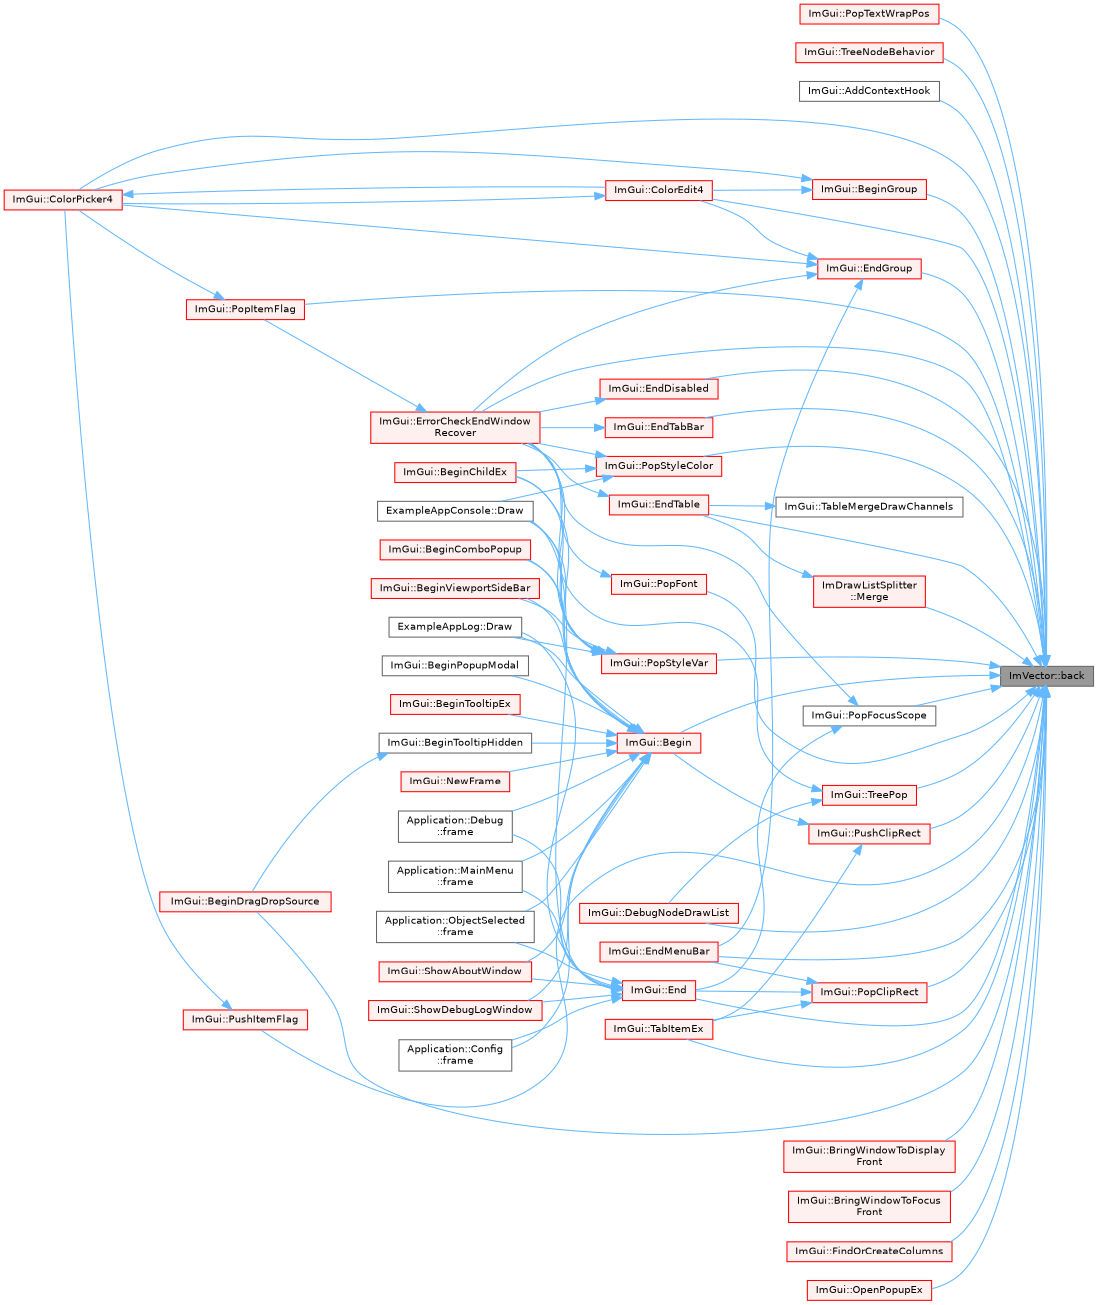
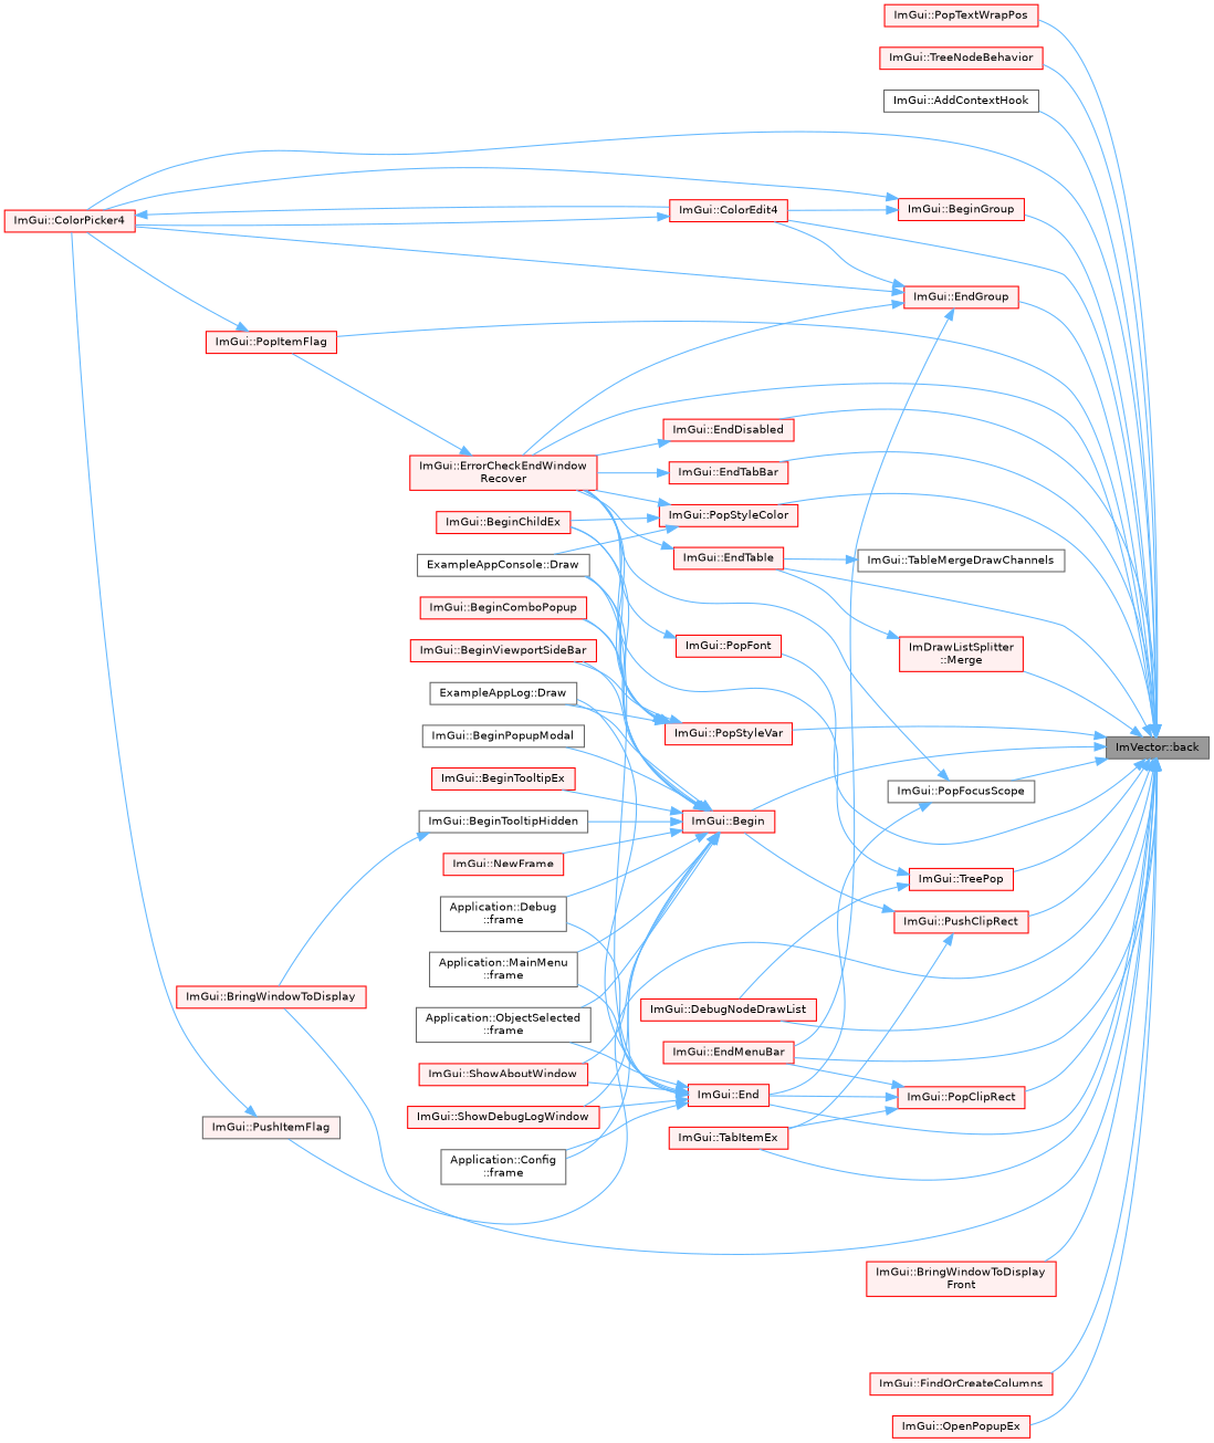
  digraph {
    rankdir=RL
    node [color=red fillcolor="#FFF0F0" fontname=Helvetica fontsize=10 shape=box style=filled]
    edge [color=steelblue1 dir=back fontname=Helvetica fontsize=10 labelfontname=Helvetica labelfontsize=10 style=solid]
    n1 [color=gray40 fillcolor=grey60 fontcolor=black height=0.2 label="ImVector::back" width=0.4]
    n2 [color=grey40 fillcolor=white height=0.2 label="ImGui::AddContextHook" width=0.4]
    n3 [height=0.2 label="ImGui::Begin" width=0.4]
-   n4 [height=0.2 label="ImGui::BeginDragDropSource" width=0.4]
+   n4 [height=0.2 label="ImGui::BringWindowToDisplay" width=0.4]
    n5 [height=0.2 label="ImGui::BeginGroup" width=0.4]
    n6 [height=0.2 label="ImGui::ColorEdit4" width=0.4]
    n7 [height=0.2 label="ImGui::ColorPicker4" width=0.4]
    n8 [height=0.2 label="ImGui::BringWindowToDisplay\lFront" width=0.4]
-   n9 [height=0.2 label="ImGui::BringWindowToFocus\lFront" width=0.4]
    n10 [height=0.2 label="ImGui::DebugNodeDrawList" width=0.4]
    n11 [height=0.2 label="ImGui::End" width=0.4]
    n12 [height=0.2 label="ImGui::EndDisabled" width=0.4]
    n13 [height=0.2 label="ImGui::ErrorCheckEndWindow\lRecover" width=0.4]
    n14 [height=0.2 label="ImGui::EndGroup" width=0.4]
    n15 [height=0.2 label="ImGui::EndMenuBar" width=0.4]
    n16 [height=0.2 label="ImGui::EndTabBar" width=0.4]
    n17 [height=0.2 label="ImGui::EndTable" width=0.4]
    n18 [height=0.2 label="ImGui::FindOrCreateColumns" width=0.4]
    n19 [height=0.2 label="ImDrawListSplitter\l::Merge" width=0.4]
    n20 [height=0.2 label="ImGui::OpenPopupEx" width=0.4]
    n21 [height=0.2 label="ImGui::PopClipRect" width=0.4]
    n22 [height=0.2 label="ImGui::TabItemEx" width=0.4]
    n23 [color=grey40 fillcolor=white height=0.2 label="ImGui::PopFocusScope" width=0.4]
    n24 [height=0.2 label="ImGui::PopFont" width=0.4]
    n25 [height=0.2 label="ImGui::PopItemFlag" width=0.4]
    n26 [height=0.2 label="ImGui::PopStyleColor" width=0.4]
    n27 [height=0.2 label="ImGui::PopStyleVar" width=0.4]
    n28 [height=0.2 label="ImGui::PopTextWrapPos" width=0.4]
    n29 [height=0.2 label="ImGui::PushClipRect" width=0.4]
-   n30 [height=0.2 label="ImGui::PushItemFlag" width=0.4]
+   n30 [color=grey40 height=0.2 label="ImGui::PushItemFlag" width=0.4]
    n31 [height=0.2 label="ImGui::TreeNodeBehavior" width=0.4]
    n32 [height=0.2 label="ImGui::TreePop" width=0.4]
    n33 [height=0.2 label="ImGui::BeginChildEx" width=0.4]
    n34 [height=0.2 label="ImGui::BeginComboPopup" width=0.4]
    n35 [color=grey40 fillcolor=white height=0.2 label="ImGui::BeginPopupModal" width=0.4]
    n36 [height=0.2 label="ImGui::BeginTooltipEx" width=0.4]
    n37 [color=grey40 fillcolor=white height=0.2 label="ImGui::BeginTooltipHidden" width=0.4]
    n38 [height=0.2 label="ImGui::BeginViewportSideBar" width=0.4]
    n39 [color=grey40 fillcolor=white height=0.2 label="ExampleAppConsole::Draw" width=0.4]
    n40 [color=grey40 fillcolor=white height=0.2 label="ExampleAppLog::Draw" width=0.4]
    n41 [color=grey40 fillcolor=white height=0.2 label="Application::Config\l::frame" width=0.4]
    n42 [color=grey40 fillcolor=white height=0.2 label="Application::Debug\l::frame" width=0.4]
    n43 [color=grey40 fillcolor=white height=0.2 label="Application::MainMenu\l::frame" width=0.4]
    n44 [color=grey40 fillcolor=white height=0.2 label="Application::ObjectSelected\l::frame" width=0.4]
    n45 [height=0.2 label="ImGui::NewFrame" width=0.4]
    n46 [height=0.2 label="ImGui::ShowAboutWindow" width=0.4]
    n47 [height=0.2 label="ImGui::ShowDebugLogWindow" width=0.4]
    n48 [color=grey40 fillcolor=white height=0.2 label="ImGui::TableMergeDrawChannels" width=0.4]
    n1 -> n2
    n1 -> n3
    n1 -> n4
    n1 -> n5
    n1 -> n6
    n1 -> n7
    n1 -> n8
-   n1 -> n9
    n1 -> n10
    n1 -> n11
    n1 -> n12
    n1 -> n13
    n1 -> n14
    n1 -> n15
    n1 -> n16
    n1 -> n17
    n1 -> n18
    n1 -> n19
    n1 -> n20
    n1 -> n21
    n1 -> n22
    n1 -> n23
    n1 -> n24
    n1 -> n25
    n1 -> n26
    n1 -> n27
    n1 -> n28
    n1 -> n29
    n1 -> n30
    n1 -> n31
    n1 -> n32
    n3 -> n33
    n3 -> n34
    n3 -> n35
    n3 -> n36
    n3 -> n37
    n3 -> n38
    n3 -> n39
    n3 -> n40
    n3 -> n41
    n3 -> n42
    n3 -> n43
    n3 -> n44
    n3 -> n45
    n3 -> n46
    n3 -> n47
    n5 -> n6
    n5 -> n7
    n6 -> n7
    n7 -> n6
    n11 -> n39
    n11 -> n40
    n11 -> n41
    n11 -> n42
    n11 -> n43
    n11 -> n44
    n11 -> n46
    n11 -> n47
    n12 -> n13
    n13 -> n25
    n14 -> n6
    n14 -> n7
    n14 -> n13
    n14 -> n15
    n16 -> n13
    n17 -> n13
    n19 -> n17
    n21 -> n11
    n21 -> n15
    n21 -> n22
    n23 -> n11
    n23 -> n13
    n24 -> n13
    n25 -> n7
    n26 -> n13
    n26 -> n33
    n26 -> n39
    n27 -> n13
    n27 -> n33
    n27 -> n34
    n27 -> n38
    n27 -> n39
    n27 -> n40
    n29 -> n3
    n29 -> n22
    n30 -> n7
    n32 -> n10
    n32 -> n13
    n37 -> n4
    n48 -> n17
  }
